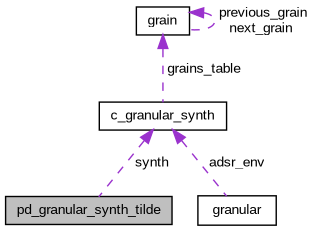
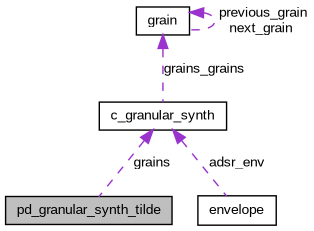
  digraph {
    fontname="Liberation Sans"
    node [color=black fillcolor=white fontname="Liberation Sans" fontsize=10 shape=record style=filled]
    edge [color=darkorchid3 dir=back fontname="Liberation Sans" fontsize=10 labelfontname=Helvetica labelfontsize=10 style=dashed]
    n1 [fillcolor=grey75 fontcolor=black height=0.2 label=pd_granular_synth_tilde width=0.4]
    n2 [height=0.2 label=c_granular_synth width=0.4]
-   n3 [height=0.2 label=granular width=0.4]
+   n3 [height=0.2 label=envelope width=0.4]
    n4 [height=0.2 label=grain width=0.4]
-   n2 -> n1 [label=" synth"]
+   n2 -> n1 [label=" grains"]
    n2 -> n3 [label=" adsr_env"]
-   n4 -> n2 [label=" grains_table"]
+   n4 -> n2 [label=" grains_grains"]
    n4 -> n4 [label=" previous_grain\nnext_grain"]
  }
